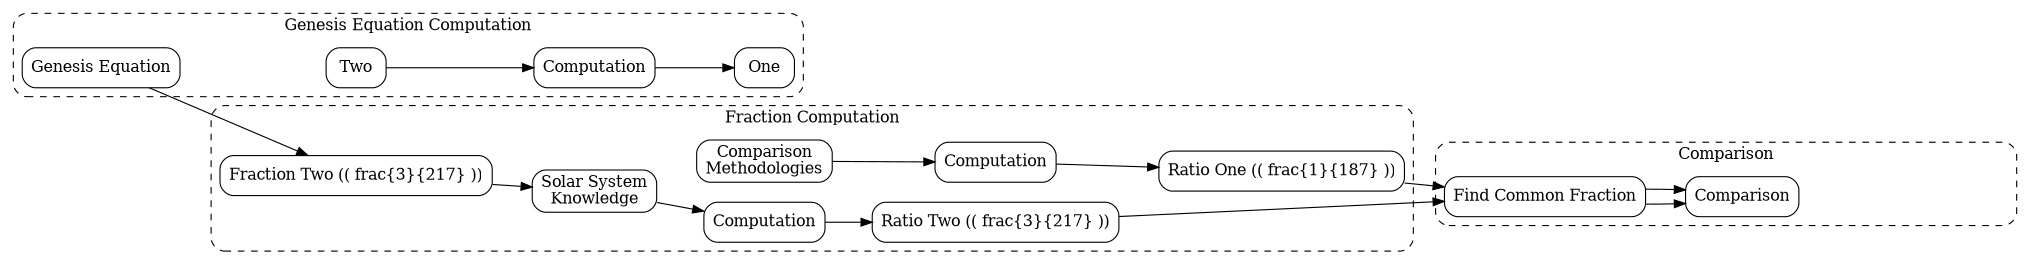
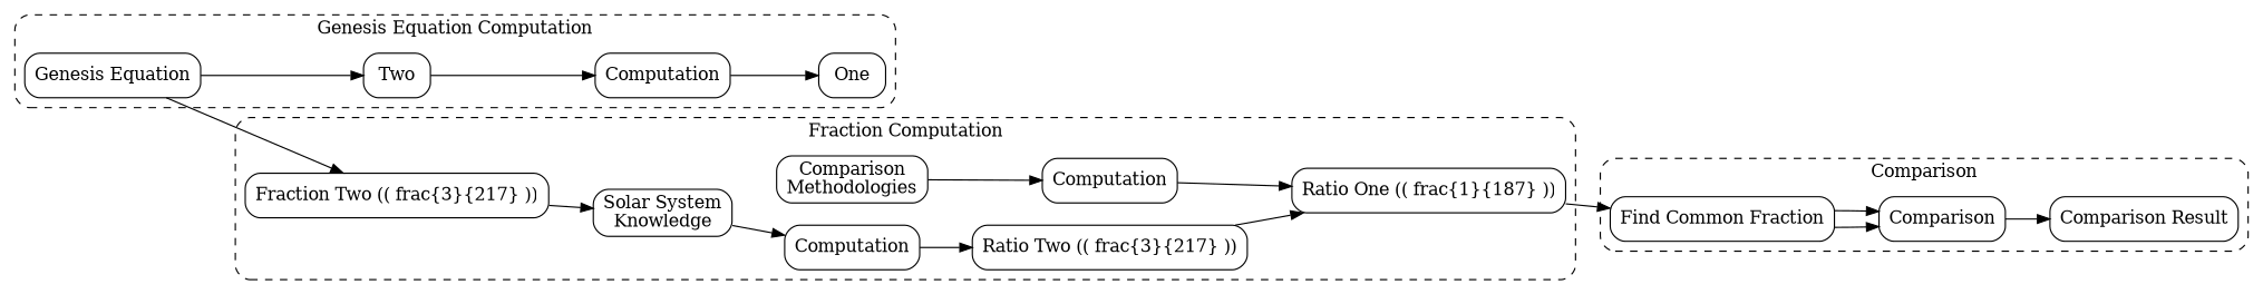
  digraph {
    rankdir=LR
    node [shape=box style=rounded]
    n1 [label="Genesis Equation"]
    n2 [label=Two]
    n3 [label=Computation]
    n4 [label=One]
    n5 [label="Comparison\nMethodologies"]
    n6 [label=Computation]
    n7 [label="Ratio One (\( \frac{1}{187} \))"]
    n8 [label="Fraction Two (\( \frac{3}{217} \))"]
    n9 [label="Solar System\nKnowledge"]
    n10 [label=Computation]
    n11 [label="Ratio Two (\( \frac{3}{217} \))"]
    n12 [label="Find Common Fraction"]
    n13 [label=Comparison]
+   n14 [label="Comparison Result"]
    subgraph cluster_1 {
      label="Genesis Equation Computation"
      style="rounded, dashed"
      n1
      n2
      n3
      n4
    }
    subgraph cluster_2 {
      label="Fraction Computation"
      style="rounded, dashed"
      n5
      n6
      n7
      n8
      n9
      n10
      n11
    }
    subgraph cluster_3 {
      label=Comparison
      style="rounded, dashed"
      n12
      n13
+     n14
    }
+   n1 -> n2
    n1 -> n8
    n2 -> n3
    n3 -> n4
    n5 -> n6
    n6 -> n7
    n7 -> n12
    n8 -> n9
    n9 -> n10
    n10 -> n11
-   n11 -> n12
+   n11 -> n7
    n12 -> n13
    n12 -> n13
+   n13 -> n14
  }
